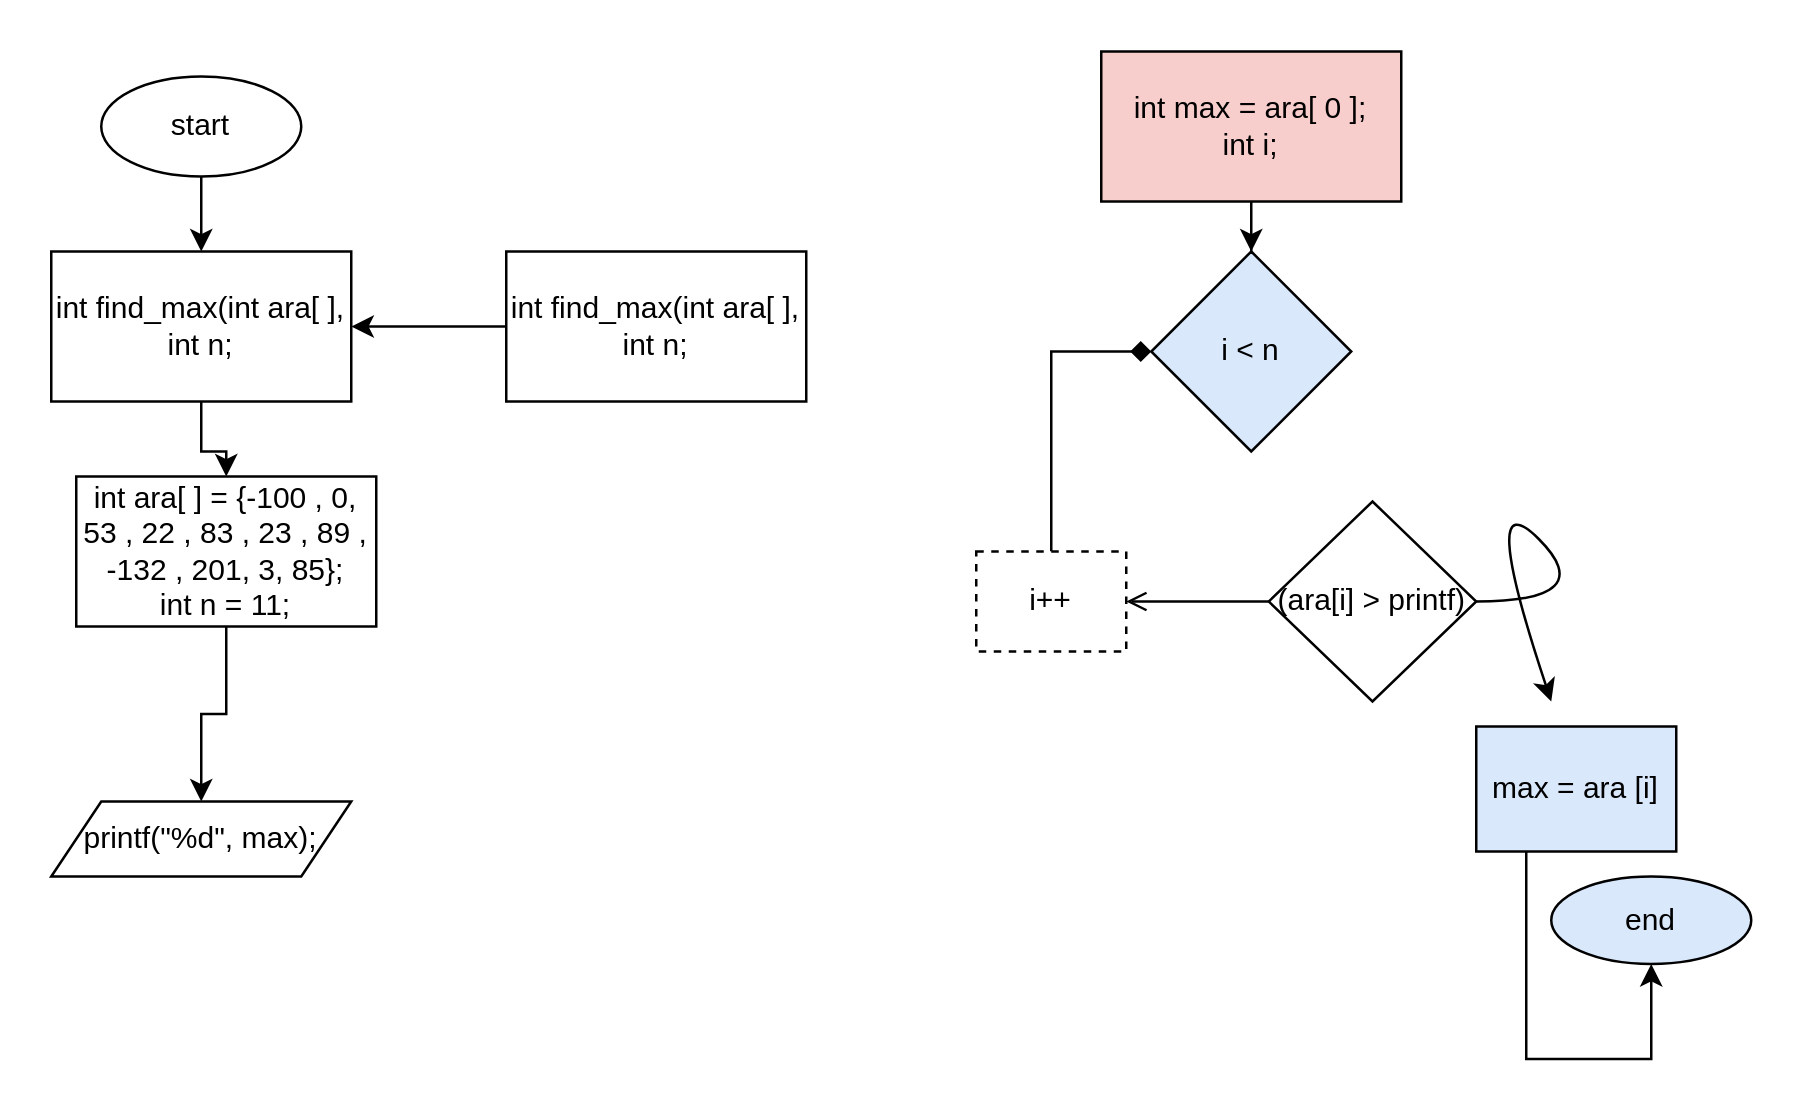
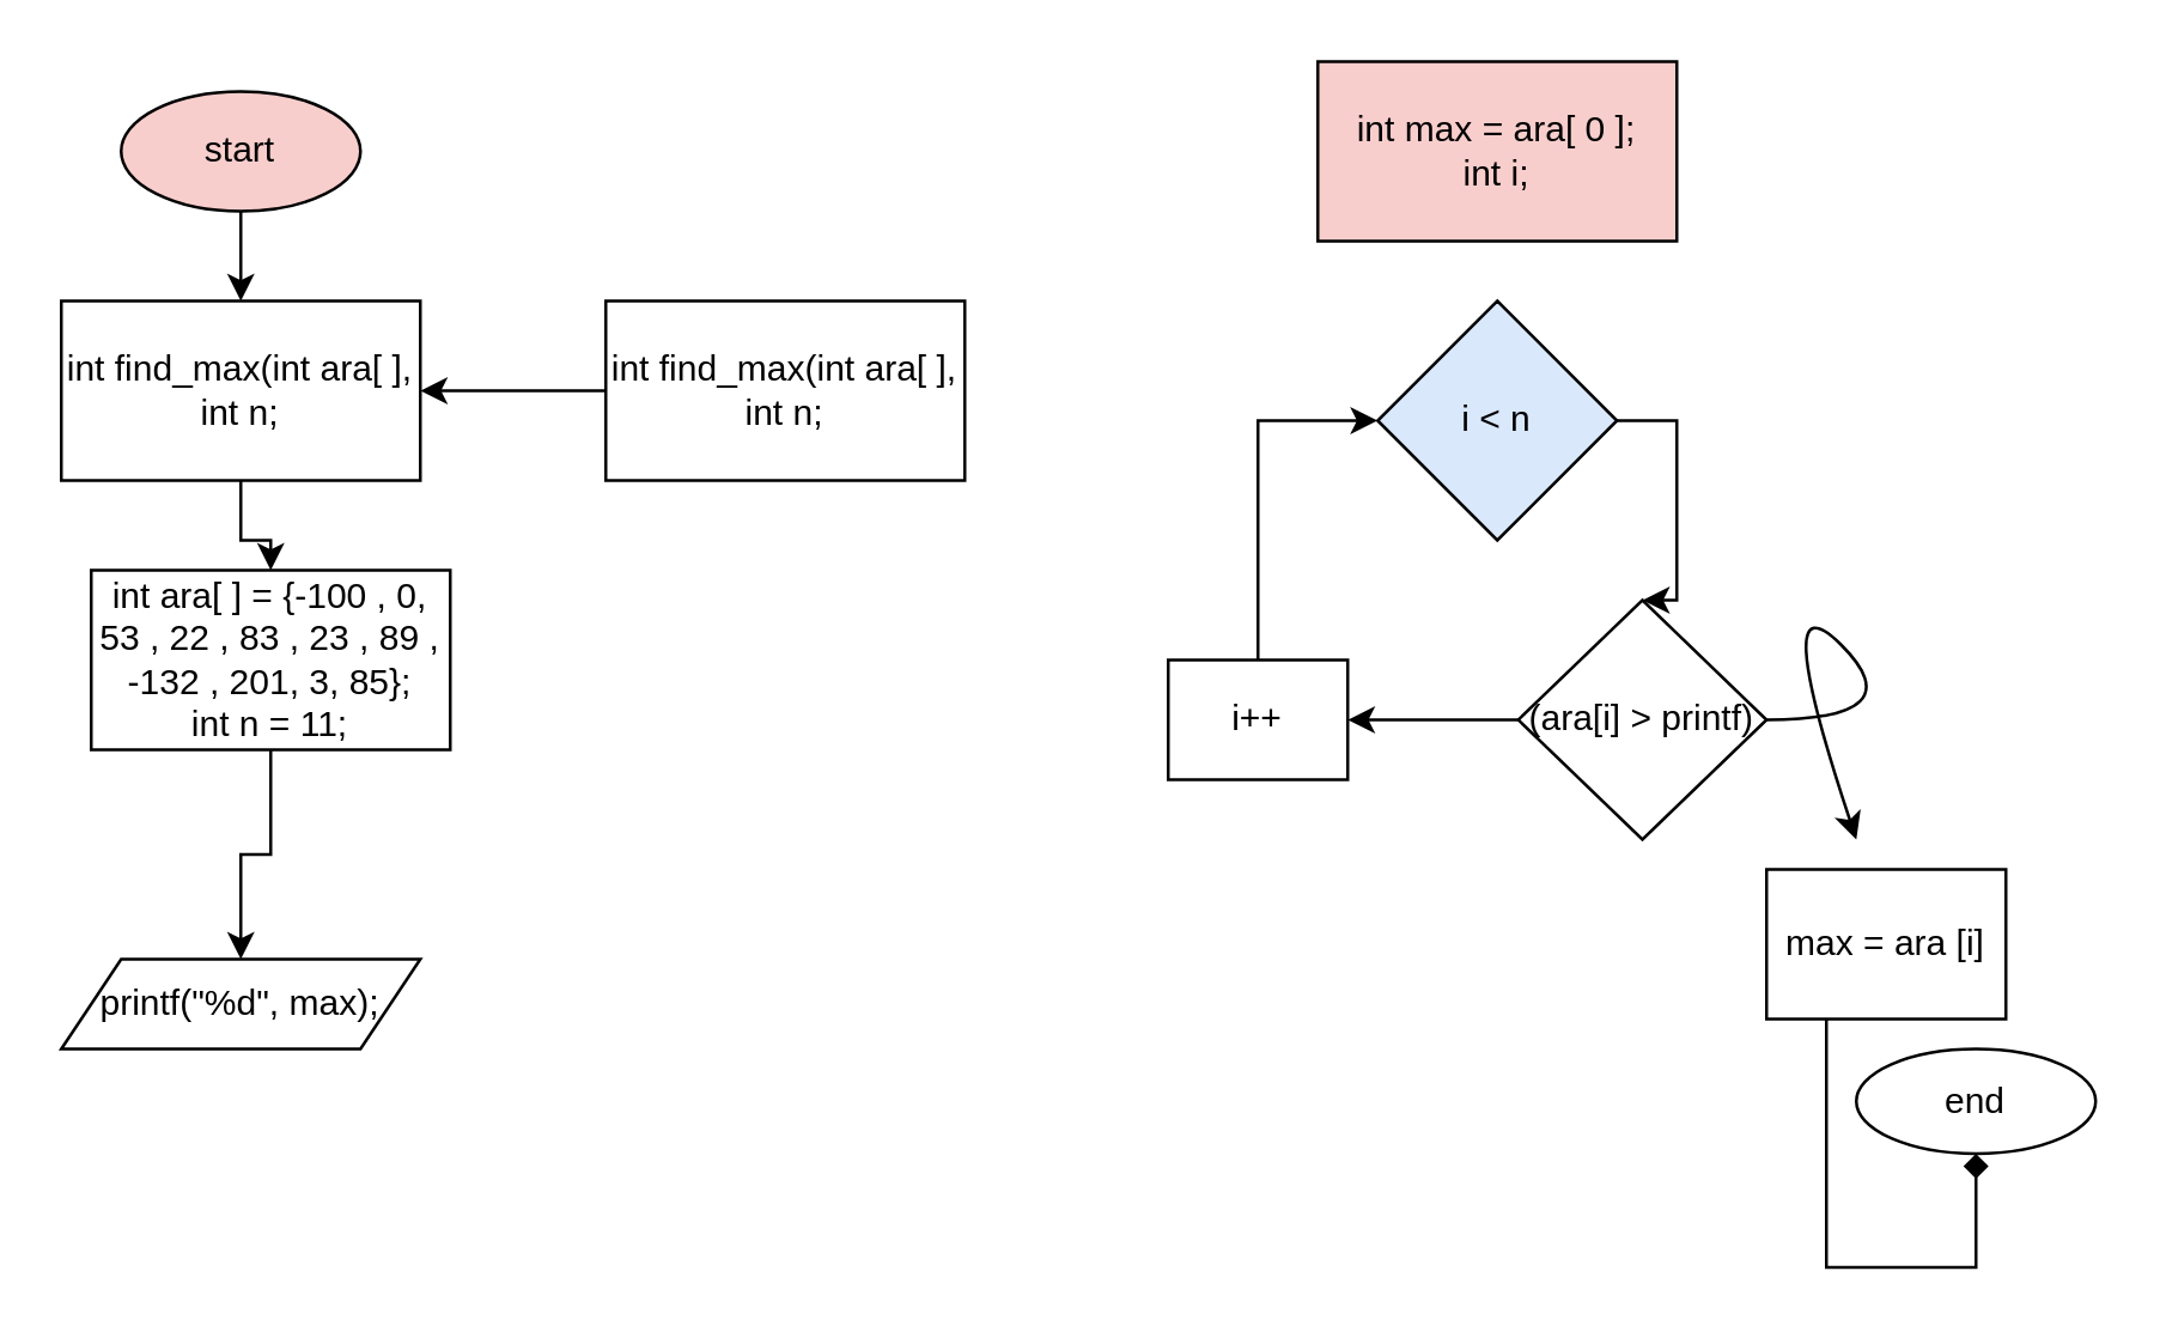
  <mxCell id="0" />
  <mxCell id="1" parent="0" />
  <mxCell id="2" value="" style="edgeStyle=orthogonalEdgeStyle;rounded=0;orthogonalLoop=1;jettySize=auto;html=1;" edge="1" parent="1" source="3" target="5"><mxGeometry relative="1" as="geometry" /></mxCell>
- <mxCell id="3" value="start" style="ellipse;whiteSpace=wrap;html=1;" vertex="1" parent="1"><mxGeometry x="40" y="30" width="80" height="40" as="geometry" /></mxCell>
+ <mxCell id="3" value="start" style="ellipse;whiteSpace=wrap;html=1;fillColor=#f8cecc;" vertex="1" parent="1"><mxGeometry x="40" y="30" width="80" height="40" as="geometry" /></mxCell>
  <mxCell id="4" value="" style="edgeStyle=orthogonalEdgeStyle;rounded=0;orthogonalLoop=1;jettySize=auto;html=1;" edge="1" parent="1" source="5" target="7"><mxGeometry relative="1" as="geometry" /></mxCell>
  <mxCell id="5" value="int find_max(int ara[ ], int n;" style="whiteSpace=wrap;html=1;" vertex="1" parent="1"><mxGeometry x="20" y="100" width="120" height="60" as="geometry" /></mxCell>
  <mxCell id="6" style="edgeStyle=orthogonalEdgeStyle;rounded=0;orthogonalLoop=1;jettySize=auto;html=1;exitX=0.5;exitY=1;exitDx=0;exitDy=0;" edge="1" parent="1" source="7" target="8"><mxGeometry relative="1" as="geometry" /></mxCell>
  <mxCell id="7" value="int ara[ ] = {-100 , 0, 53 , 22 , 83 , 23 , 89 , -132 , 201, 3, 85};&lt;br&gt;int n = 11;" style="whiteSpace=wrap;html=1;" vertex="1" parent="1"><mxGeometry x="30" y="190" width="120" height="60" as="geometry" /></mxCell>
  <mxCell id="8" value="printf(&quot;%d&quot;, max);" style="shape=parallelogram;perimeter=parallelogramPerimeter;whiteSpace=wrap;html=1;fixedSize=1;" vertex="1" parent="1"><mxGeometry x="20" y="320" width="120" height="30" as="geometry" /></mxCell>
  <mxCell id="9" style="edgeStyle=orthogonalEdgeStyle;rounded=0;orthogonalLoop=1;jettySize=auto;html=1;entryX=1;entryY=0.5;entryDx=0;entryDy=0;" edge="1" parent="1" source="10" target="5"><mxGeometry relative="1" as="geometry" /></mxCell>
  <mxCell id="10" value="int find_max(int ara[ ], int n;" style="whiteSpace=wrap;html=1;" vertex="1" parent="1"><mxGeometry x="202" y="100" width="120" height="60" as="geometry" /></mxCell>
- <mxCell id="11" value="" style="edgeStyle=orthogonalEdgeStyle;rounded=0;orthogonalLoop=1;jettySize=auto;html=1;" edge="1" parent="1" source="12" target="14"><mxGeometry relative="1" as="geometry" /></mxCell>
  <mxCell id="12" value="int max = ara[ 0 ];&lt;br&gt;int i;" style="rounded=0;whiteSpace=wrap;html=1;fillColor=#f8cecc;" vertex="1" parent="1"><mxGeometry x="440" y="20" width="120" height="60" as="geometry" /></mxCell>
+ <mxCell id="13" style="edgeStyle=orthogonalEdgeStyle;rounded=0;orthogonalLoop=1;jettySize=auto;html=1;exitX=1;exitY=0.5;exitDx=0;exitDy=0;entryX=0.5;entryY=0;entryDx=0;entryDy=0;" edge="1" parent="1" source="14" target="16"><mxGeometry relative="1" as="geometry" /></mxCell>
  <mxCell id="14" value="i &amp;lt; n" style="rhombus;whiteSpace=wrap;html=1;rounded=0;fillColor=#dae8fc;" vertex="1" parent="1"><mxGeometry x="460" y="100" width="80" height="80" as="geometry" /></mxCell>
- <mxCell id="15" style="edgeStyle=orthogonalEdgeStyle;rounded=0;orthogonalLoop=1;jettySize=auto;html=1;exitX=0;exitY=0.5;exitDx=0;exitDy=0;entryX=1;entryY=0.5;entryDx=0;entryDy=0;endArrow=open;" edge="1" parent="1" source="16" target="22"><mxGeometry relative="1" as="geometry" /></mxCell>
+ <mxCell id="15" style="edgeStyle=orthogonalEdgeStyle;rounded=0;orthogonalLoop=1;jettySize=auto;html=1;exitX=0;exitY=0.5;exitDx=0;exitDy=0;entryX=1;entryY=0.5;entryDx=0;entryDy=0;" edge="1" parent="1" source="16" target="22"><mxGeometry relative="1" as="geometry" /></mxCell>
  <mxCell id="16" value="(ara[i] &amp;gt; printf)" style="rhombus;whiteSpace=wrap;html=1;rounded=0;" vertex="1" parent="1"><mxGeometry x="507" y="200" width="83" height="80" as="geometry" /></mxCell>
- <mxCell id="17" value="" style="edgeStyle=orthogonalEdgeStyle;rounded=0;orthogonalLoop=1;jettySize=auto;html=1;" edge="1" parent="1" source="18" target="19"><mxGeometry relative="1" as="geometry"><Array as="points"><mxPoint x="610" y="423" /></Array></mxGeometry></mxCell>
- <mxCell id="18" value="max = ara [i]" style="rounded=0;whiteSpace=wrap;html=1;fillColor=#dae8fc;" vertex="1" parent="1"><mxGeometry x="590" y="290" width="80" height="50" as="geometry" /></mxCell>
- <mxCell id="19" value="end" style="ellipse;whiteSpace=wrap;html=1;rounded=0;fillColor=#dae8fc;" vertex="1" parent="1"><mxGeometry x="620" y="350" width="80" height="35" as="geometry" /></mxCell>
+ <mxCell id="17" value="" style="edgeStyle=orthogonalEdgeStyle;rounded=0;orthogonalLoop=1;jettySize=auto;html=1;endArrow=diamond;" edge="1" parent="1" source="18" target="19"><mxGeometry relative="1" as="geometry"><Array as="points"><mxPoint x="610" y="423" /></Array></mxGeometry></mxCell>
+ <mxCell id="18" value="max = ara [i]" style="rounded=0;whiteSpace=wrap;html=1;" vertex="1" parent="1"><mxGeometry x="590" y="290" width="80" height="50" as="geometry" /></mxCell>
+ <mxCell id="19" value="end" style="ellipse;whiteSpace=wrap;html=1;rounded=0;" vertex="1" parent="1"><mxGeometry x="620" y="350" width="80" height="35" as="geometry" /></mxCell>
  <mxCell id="20" value="" style="curved=1;endArrow=classic;html=1;rounded=0;" edge="1" parent="1"><mxGeometry width="50" height="50" relative="1" as="geometry"><mxPoint x="590" y="240" as="sourcePoint" /><mxPoint x="620" y="280" as="targetPoint" /><Array as="points"><mxPoint x="640" y="240" /><mxPoint x="590" y="190" /></Array></mxGeometry></mxCell>
- <mxCell id="21" style="edgeStyle=orthogonalEdgeStyle;rounded=0;orthogonalLoop=1;jettySize=auto;html=1;exitX=0.5;exitY=0;exitDx=0;exitDy=0;entryX=0;entryY=0.5;entryDx=0;entryDy=0;endArrow=diamond;" edge="1" parent="1" source="22" target="14"><mxGeometry relative="1" as="geometry" /></mxCell>
- <mxCell id="22" value="i++" style="rounded=0;whiteSpace=wrap;html=1;dashed=1;" vertex="1" parent="1"><mxGeometry x="390" y="220" width="60" height="40" as="geometry" /></mxCell>
+ <mxCell id="21" style="edgeStyle=orthogonalEdgeStyle;rounded=0;orthogonalLoop=1;jettySize=auto;html=1;exitX=0.5;exitY=0;exitDx=0;exitDy=0;entryX=0;entryY=0.5;entryDx=0;entryDy=0;" edge="1" parent="1" source="22" target="14"><mxGeometry relative="1" as="geometry" /></mxCell>
+ <mxCell id="22" value="i++" style="rounded=0;whiteSpace=wrap;html=1;" vertex="1" parent="1"><mxGeometry x="390" y="220" width="60" height="40" as="geometry" /></mxCell>
